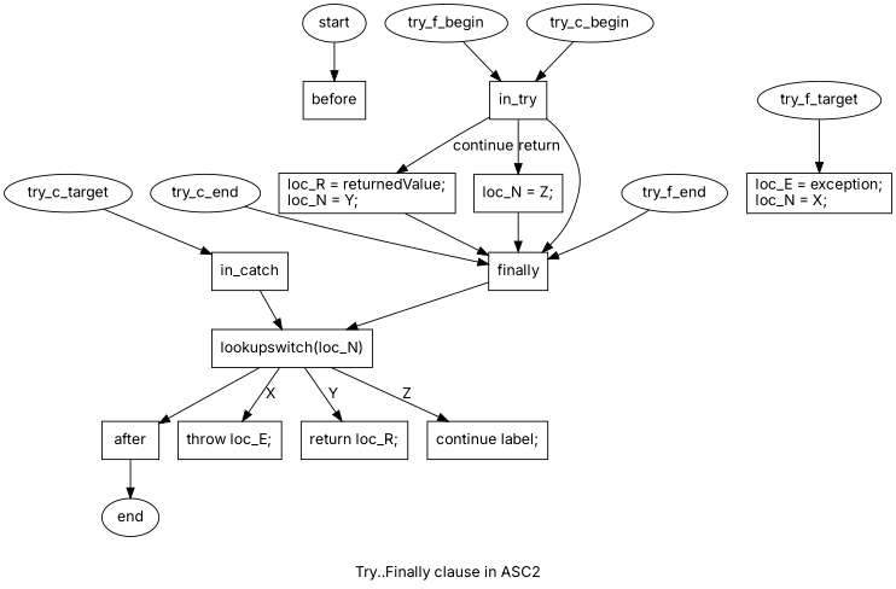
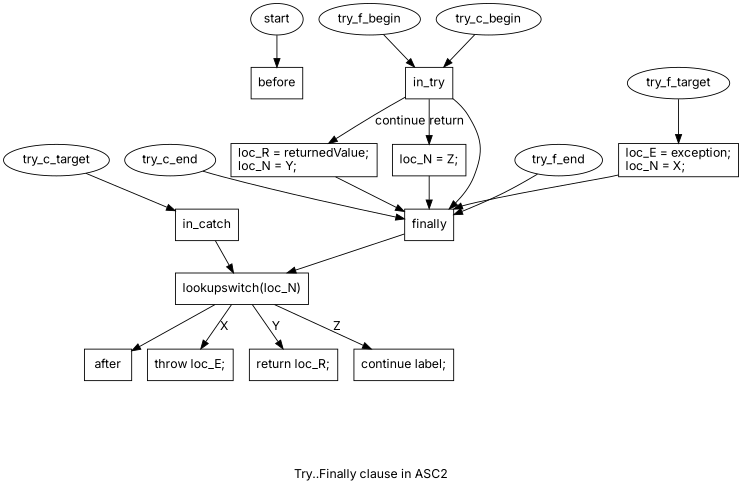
  digraph {
    fontname=Inter
    label="Try..Finally clause in ASC2"
    node [fontname=Inter shape=rect]
    edge [fontname=Inter]
    start [shape=ellipse]
    before
    in_try
    finally
    n5 [label="loc_R = returnedValue;\lloc_N = Y;\l"]
    n6 [label="loc_N = Z;"]
    n7 [label="lookupswitch(loc_N)"]
    try_f_begin [shape=ellipse]
    try_c_begin [shape=ellipse]
    after
    n11 [label="throw loc_E;"]
    n12 [label="return loc_R;"]
    n13 [label="continue label;"]
    try_c_end [shape=ellipse]
    in_catch
    try_c_target [shape=ellipse]
    try_f_end [shape=ellipse]
    try_f_target [shape=ellipse]
    n19 [label="loc_E = exception;\lloc_N = X;\l"]
-   end [shape=ellipse]
    start -> before
    in_try -> finally
    in_try -> n5 [label=continue]
    in_try -> n6 [label=return]
    finally -> n7
    n5 -> finally
    n6 -> finally
    n7 -> after
    n7 -> n11 [label=X]
    n7 -> n12 [label=Y]
    n7 -> n13 [label=Z]
    try_f_begin -> in_try
    try_c_begin -> in_try
-   after -> end
    try_c_end -> finally
    in_catch -> n7
    try_c_target -> in_catch
    try_f_end -> finally
    try_f_target -> n19
+   n19 -> finally [headport=ne]
  }
